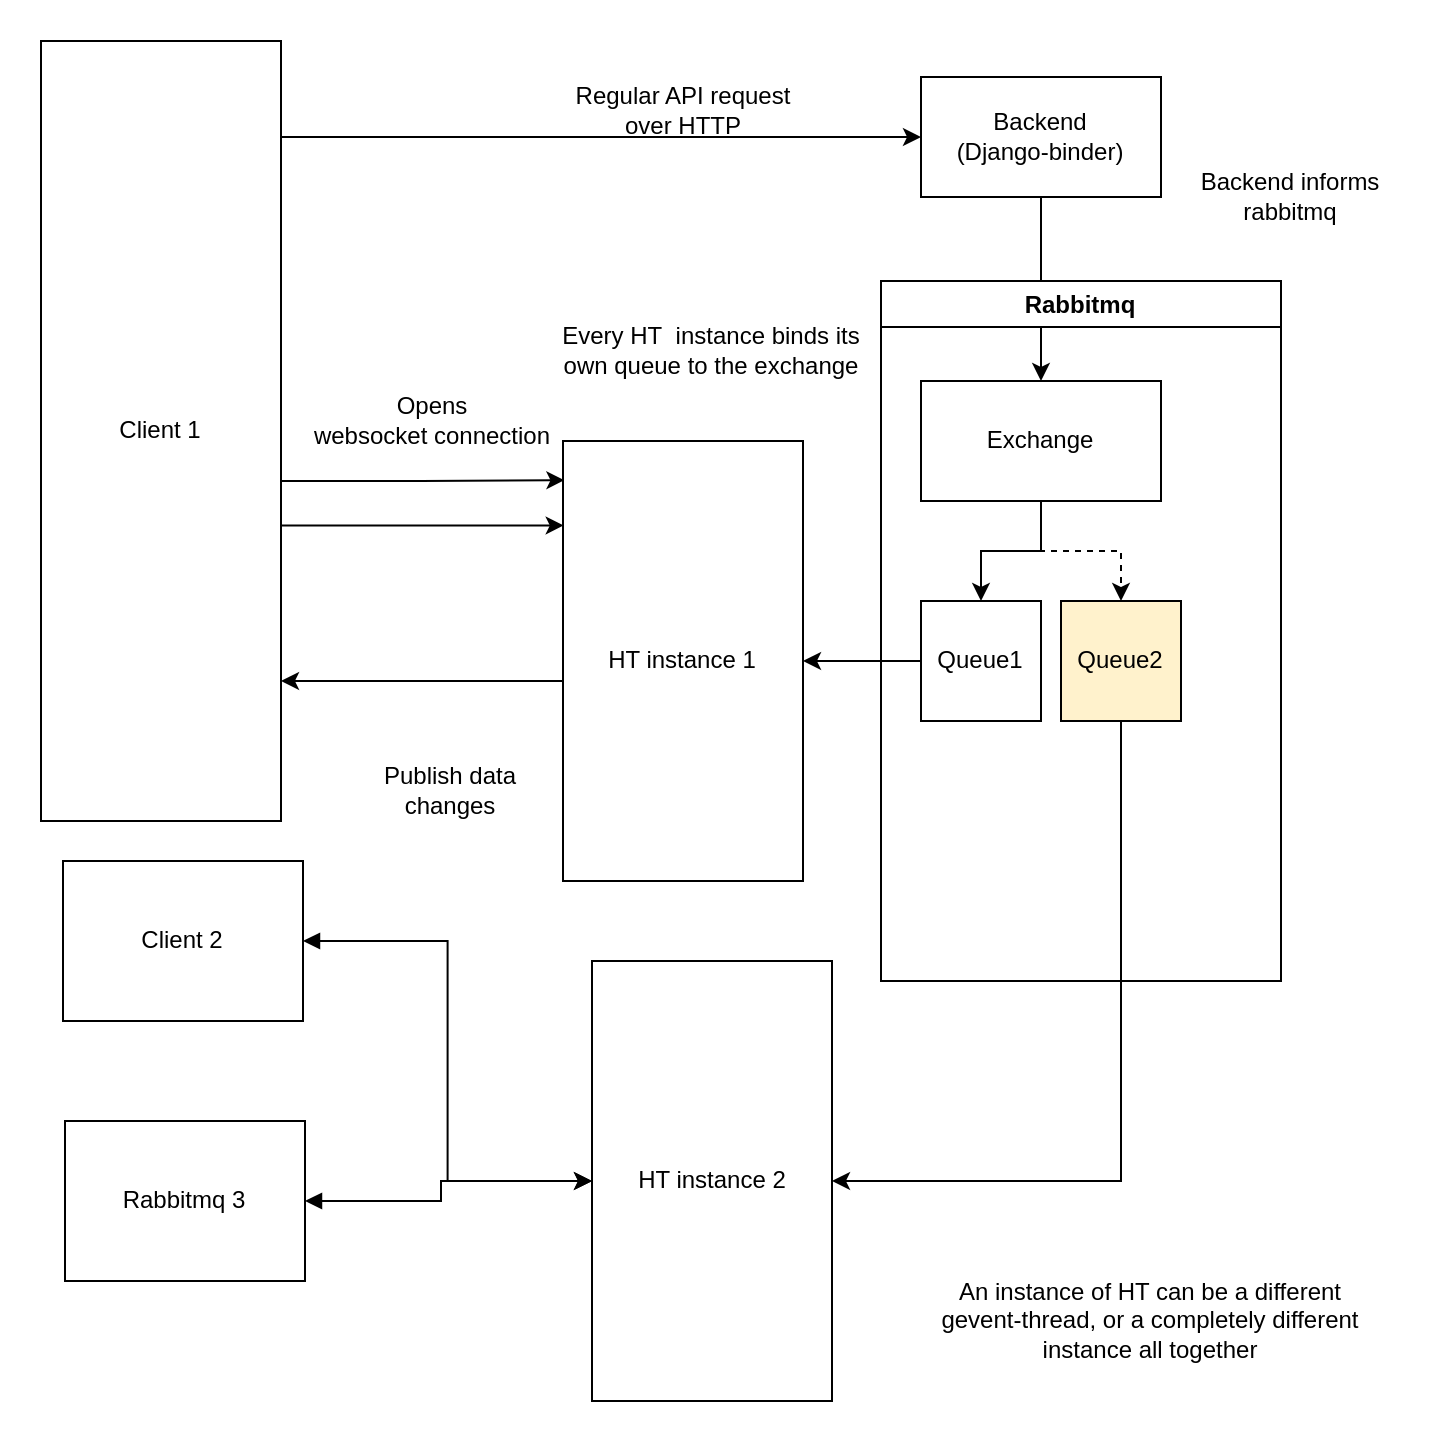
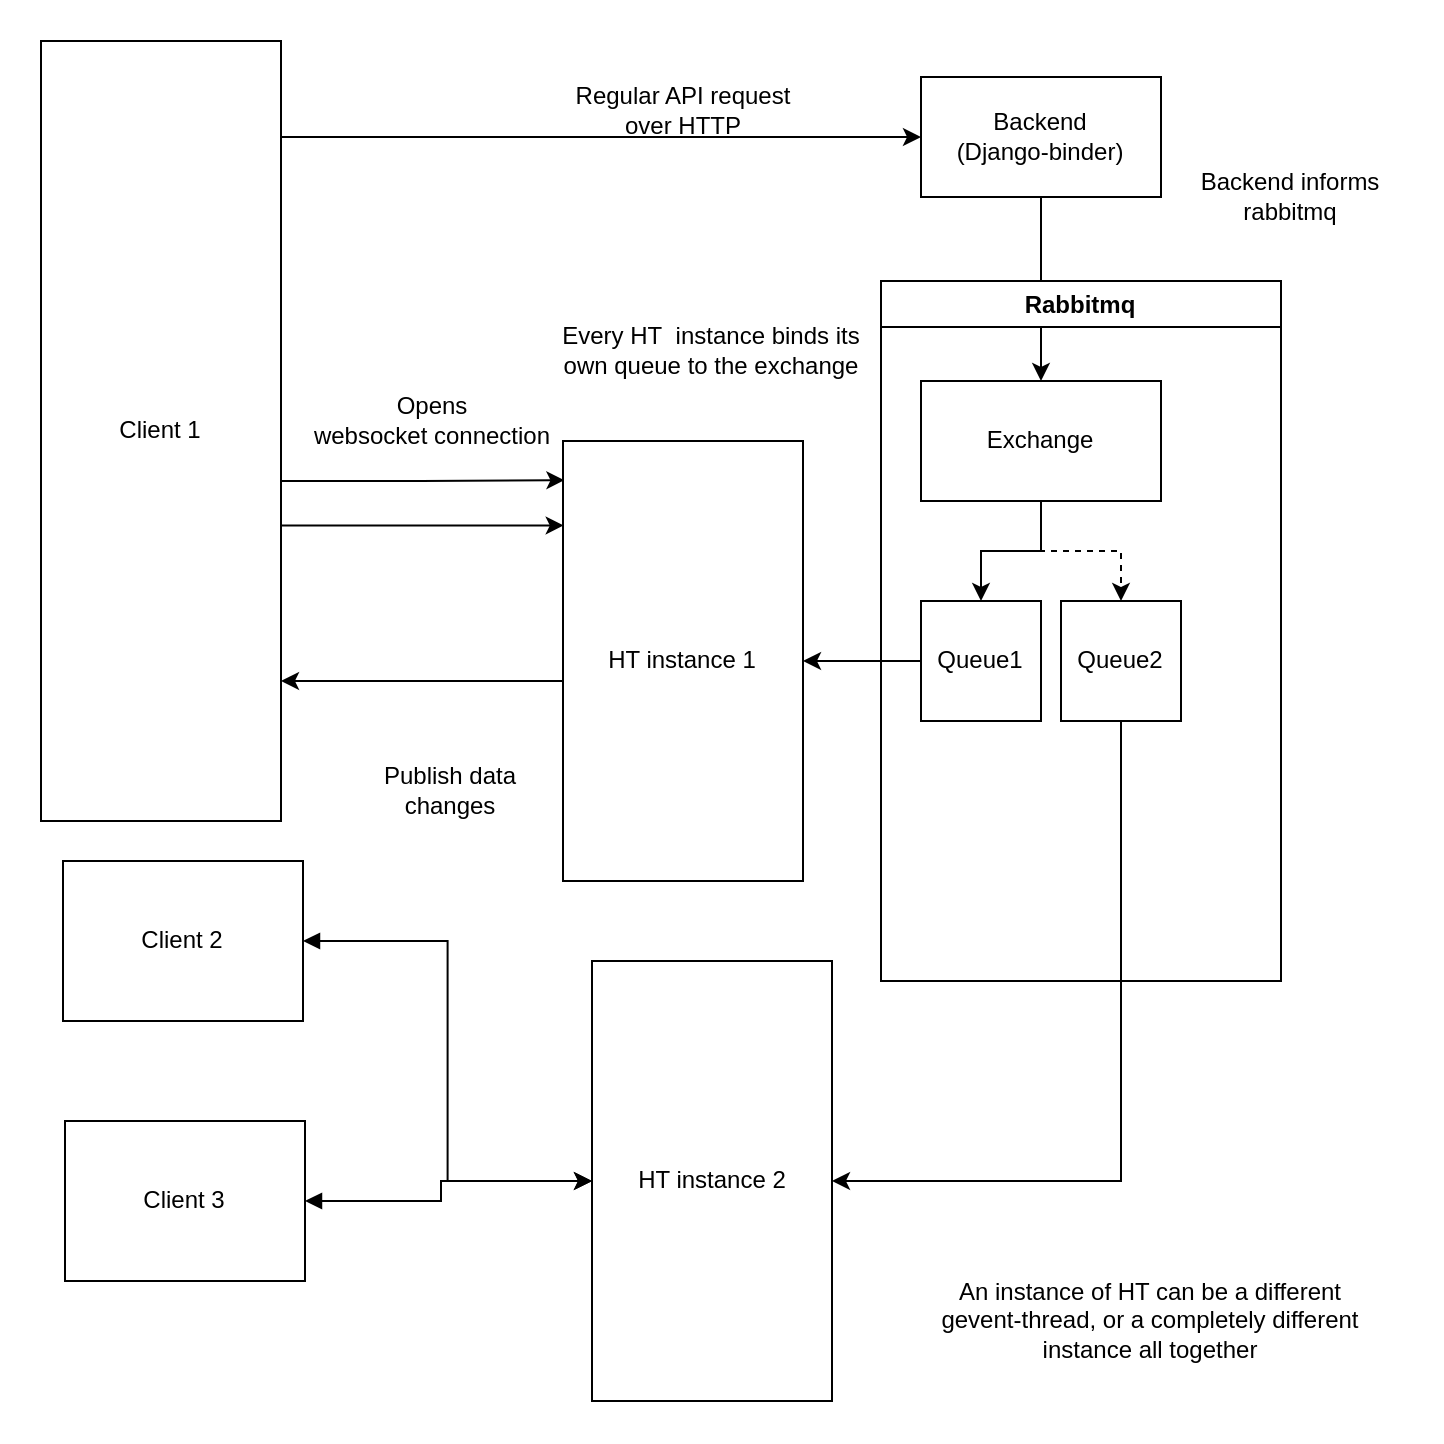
  <mxCell id="0" />
  <mxCell id="1" parent="0" />
  <mxCell id="2" style="edgeStyle=orthogonalEdgeStyle;rounded=0;orthogonalLoop=1;jettySize=auto;html=1;exitX=1;exitY=0.25;exitDx=0;exitDy=0;" edge="1" parent="1" source="5" target="7"><mxGeometry relative="1" as="geometry"><Array as="points"><mxPoint x="140" y="68" /></Array></mxGeometry></mxCell>
  <mxCell id="3" style="edgeStyle=orthogonalEdgeStyle;rounded=0;orthogonalLoop=1;jettySize=auto;html=1;exitX=1;exitY=0.5;exitDx=0;exitDy=0;entryX=0.006;entryY=0.089;entryDx=0;entryDy=0;entryPerimeter=0;" edge="1" parent="1" source="5" target="16"><mxGeometry relative="1" as="geometry"><Array as="points"><mxPoint x="210" y="240" /><mxPoint x="246" y="240" /></Array></mxGeometry></mxCell>
  <mxCell id="4" style="edgeStyle=orthogonalEdgeStyle;rounded=0;orthogonalLoop=1;jettySize=auto;html=1;exitX=1;exitY=0.75;exitDx=0;exitDy=0;entryX=0.003;entryY=0.192;entryDx=0;entryDy=0;entryPerimeter=0;" edge="1" parent="1" source="5" target="16"><mxGeometry relative="1" as="geometry"><Array as="points"><mxPoint x="140" y="262" /></Array></mxGeometry></mxCell>
  <mxCell id="5" value="Client 1" style="rounded=0;whiteSpace=wrap;html=1;" vertex="1" parent="1"><mxGeometry x="20" y="20" width="120" height="390" as="geometry" /></mxCell>
  <mxCell id="6" style="edgeStyle=orthogonalEdgeStyle;rounded=0;orthogonalLoop=1;jettySize=auto;html=1;exitX=0.5;exitY=1;exitDx=0;exitDy=0;" edge="1" parent="1" source="7" target="12"><mxGeometry relative="1" as="geometry"><mxPoint x="560" y="170" as="targetPoint" /></mxGeometry></mxCell>
  <mxCell id="7" value="Backend&lt;br&gt;(Django-binder)" style="rounded=0;whiteSpace=wrap;html=1;" vertex="1" parent="1"><mxGeometry x="460" y="38" width="120" height="60" as="geometry" /></mxCell>
  <mxCell id="8" value="Regular API request&lt;br&gt;over HTTP" style="text;html=1;align=center;verticalAlign=middle;resizable=0;points=[];autosize=1;" vertex="1" parent="1"><mxGeometry x="281" y="40" width="120" height="30" as="geometry" /></mxCell>
  <mxCell id="9" value="Rabbitmq" style="swimlane;" vertex="1" parent="1"><mxGeometry x="440" y="140" width="200" height="350" as="geometry" /></mxCell>
  <mxCell id="10" style="edgeStyle=orthogonalEdgeStyle;rounded=0;orthogonalLoop=1;jettySize=auto;html=1;exitX=0.5;exitY=1;exitDx=0;exitDy=0;entryX=0.5;entryY=0;entryDx=0;entryDy=0;" edge="1" parent="9" source="12" target="13"><mxGeometry relative="1" as="geometry" /></mxCell>
  <mxCell id="11" style="edgeStyle=orthogonalEdgeStyle;rounded=0;orthogonalLoop=1;jettySize=auto;html=1;exitX=0.5;exitY=1;exitDx=0;exitDy=0;entryX=0.5;entryY=0;entryDx=0;entryDy=0;dashed=1;" edge="1" parent="9" source="12" target="14"><mxGeometry relative="1" as="geometry" /></mxCell>
  <mxCell id="12" value="Exchange" style="rounded=0;whiteSpace=wrap;html=1;" vertex="1" parent="9"><mxGeometry x="20" y="50" width="120" height="60" as="geometry" /></mxCell>
  <mxCell id="13" value="Queue1" style="rounded=0;whiteSpace=wrap;html=1;" vertex="1" parent="9"><mxGeometry x="20" y="160" width="60" height="60" as="geometry" /></mxCell>
- <mxCell id="14" value="Queue2" style="rounded=0;whiteSpace=wrap;html=1;fillColor=#fff2cc;" vertex="1" parent="9"><mxGeometry x="90" y="160" width="60" height="60" as="geometry" /></mxCell>
+ <mxCell id="14" value="Queue2" style="rounded=0;whiteSpace=wrap;html=1;" vertex="1" parent="9"><mxGeometry x="90" y="160" width="60" height="60" as="geometry" /></mxCell>
  <mxCell id="15" style="edgeStyle=orthogonalEdgeStyle;rounded=0;orthogonalLoop=1;jettySize=auto;html=1;exitX=0;exitY=0.75;exitDx=0;exitDy=0;" edge="1" parent="1" source="16" target="5"><mxGeometry relative="1" as="geometry"><Array as="points"><mxPoint x="281" y="340" /></Array></mxGeometry></mxCell>
  <mxCell id="16" value="HT instance 1" style="rounded=0;whiteSpace=wrap;html=1;" vertex="1" parent="1"><mxGeometry x="281" y="220" width="120" height="220" as="geometry" /></mxCell>
  <mxCell id="17" style="edgeStyle=orthogonalEdgeStyle;rounded=0;orthogonalLoop=1;jettySize=auto;html=1;exitX=0;exitY=0.5;exitDx=0;exitDy=0;" edge="1" parent="1" source="13" target="16"><mxGeometry relative="1" as="geometry" /></mxCell>
  <mxCell id="18" value="Backend informs rabbitmq" style="text;html=1;strokeColor=none;fillColor=none;align=center;verticalAlign=middle;whiteSpace=wrap;rounded=0;" vertex="1" parent="1"><mxGeometry x="590" y="70" width="110" height="55" as="geometry" /></mxCell>
  <mxCell id="19" value="Every HT&amp;nbsp; instance binds its own queue to the exchange" style="text;html=1;strokeColor=none;fillColor=none;align=center;verticalAlign=middle;whiteSpace=wrap;rounded=0;" vertex="1" parent="1"><mxGeometry x="271" y="140" width="169" height="70" as="geometry" /></mxCell>
  <mxCell id="20" value="Opens&lt;br&gt;websocket connection" style="text;html=1;strokeColor=none;fillColor=none;align=center;verticalAlign=middle;whiteSpace=wrap;rounded=0;" vertex="1" parent="1"><mxGeometry x="151" y="200" width="130" height="20" as="geometry" /></mxCell>
  <mxCell id="21" value="Publish data changes" style="text;html=1;strokeColor=none;fillColor=none;align=center;verticalAlign=middle;whiteSpace=wrap;rounded=0;" vertex="1" parent="1"><mxGeometry x="180" y="385" width="90" height="20" as="geometry" /></mxCell>
  <mxCell id="22" value="HT instance 2" style="rounded=0;whiteSpace=wrap;html=1;" vertex="1" parent="1"><mxGeometry x="295.5" y="480" width="120" height="220" as="geometry" /></mxCell>
  <mxCell id="23" style="edgeStyle=orthogonalEdgeStyle;rounded=0;orthogonalLoop=1;jettySize=auto;html=1;exitX=0.5;exitY=1;exitDx=0;exitDy=0;entryX=1;entryY=0.5;entryDx=0;entryDy=0;" edge="1" parent="1" source="14" target="22"><mxGeometry relative="1" as="geometry" /></mxCell>
  <mxCell id="24" style="edgeStyle=orthogonalEdgeStyle;rounded=0;orthogonalLoop=1;jettySize=auto;html=1;exitX=1;exitY=0.5;exitDx=0;exitDy=0;strokeColor=#000000;startArrow=block;startFill=1;" edge="1" parent="1" source="25" target="22"><mxGeometry relative="1" as="geometry" /></mxCell>
  <mxCell id="25" value="Client 2" style="rounded=0;whiteSpace=wrap;html=1;" vertex="1" parent="1"><mxGeometry x="31" y="430" width="120" height="80" as="geometry" /></mxCell>
- <mxCell id="26" value="Rabbitmq 3" style="rounded=0;whiteSpace=wrap;html=1;" vertex="1" parent="1"><mxGeometry x="32" y="560" width="120" height="80" as="geometry" /></mxCell>
+ <mxCell id="26" value="Client 3" style="rounded=0;whiteSpace=wrap;html=1;" vertex="1" parent="1"><mxGeometry x="32" y="560" width="120" height="80" as="geometry" /></mxCell>
  <mxCell id="27" style="edgeStyle=orthogonalEdgeStyle;rounded=0;orthogonalLoop=1;jettySize=auto;html=1;exitX=1;exitY=0.5;exitDx=0;exitDy=0;strokeColor=#000000;startArrow=block;startFill=1;entryX=0;entryY=0.5;entryDx=0;entryDy=0;" edge="1" parent="1" source="26" target="22"><mxGeometry relative="1" as="geometry"><mxPoint x="161" y="480" as="sourcePoint" /><mxPoint x="305.5" y="599.724" as="targetPoint" /><Array as="points"><mxPoint x="220" y="600" /><mxPoint x="220" y="590" /></Array></mxGeometry></mxCell>
  <mxCell id="28" value="An instance of HT can be a different gevent-thread, or a completely different instance all together" style="text;html=1;strokeColor=none;fillColor=none;align=center;verticalAlign=middle;whiteSpace=wrap;rounded=0;" vertex="1" parent="1"><mxGeometry x="460" y="630" width="230" height="60" as="geometry" /></mxCell>
